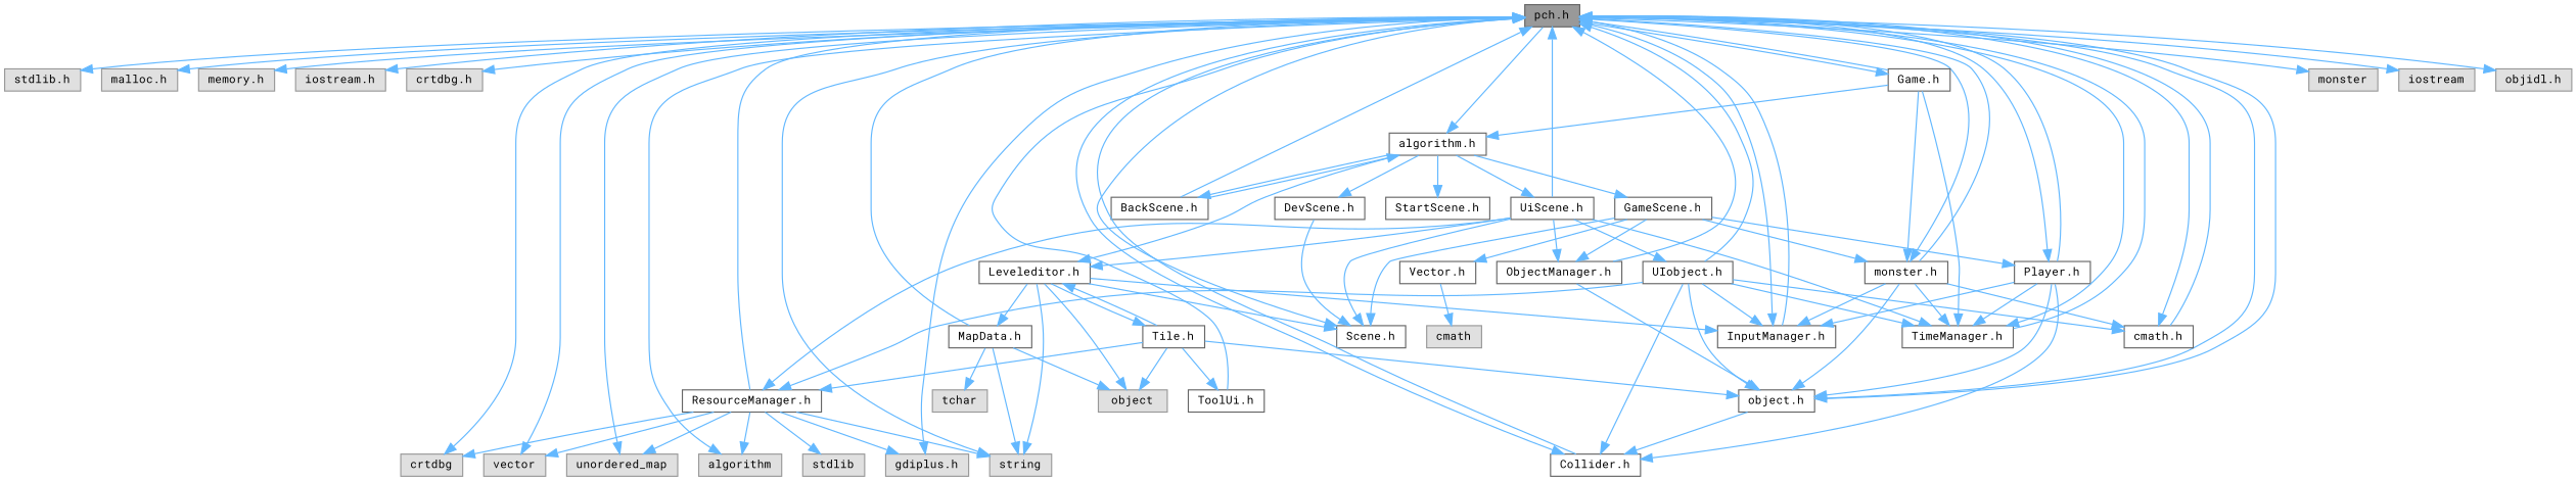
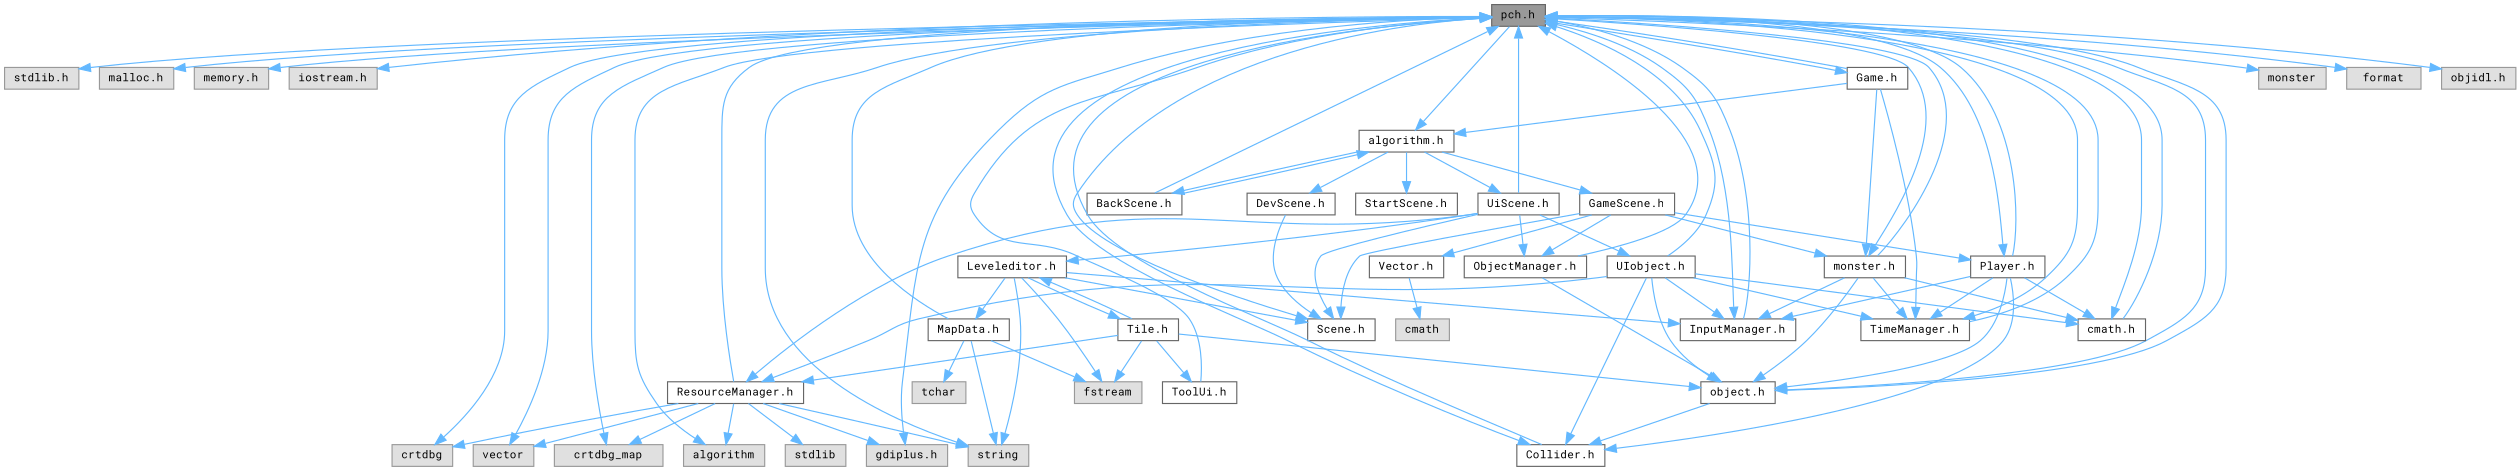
  digraph {
    fontname="Roboto Mono"
    node [color=grey40 fillcolor=white fontname="Roboto Mono" fontsize=10 shape=box style=filled]
    edge [color=steelblue1 fontname="Roboto Mono" fontsize=10 labelfontname=Helvetica labelfontsize=10 style=solid]
    n1 [color=gray40 fillcolor=grey60 fontcolor=black height=0.2 label="pch.h" width=0.4]
    n2 [color=grey60 fillcolor="#E0E0E0" height=0.2 label="stdlib.h" width=0.4]
    n3 [color=grey60 fillcolor="#E0E0E0" height=0.2 label="malloc.h" width=0.4]
    n4 [color=grey60 fillcolor="#E0E0E0" height=0.2 label="memory.h" width=0.4]
    n5 [color=grey60 fillcolor="#E0E0E0" height=0.2 label="iostream.h" width=0.4]
-   n6 [color=grey60 fillcolor="#E0E0E0" height=0.2 label="crtdbg.h" width=0.4]
    n7 [color=grey60 fillcolor="#E0E0E0" height=0.2 label=crtdbg width=0.4]
    n8 [color=grey60 fillcolor="#E0E0E0" height=0.2 label=vector width=0.4]
    n9 [color=grey60 fillcolor="#E0E0E0" height=0.2 label=string width=0.4]
    n10 [color=grey60 fillcolor="#E0E0E0" height=0.2 label=monster width=0.4]
-   n11 [color=grey60 fillcolor="#E0E0E0" height=0.2 label=unordered_map width=0.4]
+   n11 [color=grey60 fillcolor="#E0E0E0" height=0.2 label=crtdbg_map width=0.4]
    n12 [color=grey60 fillcolor="#E0E0E0" height=0.2 label=algorithm width=0.4]
-   n13 [color=grey60 fillcolor="#E0E0E0" height=0.2 label=iostream width=0.4]
+   n13 [color=grey60 fillcolor="#E0E0E0" height=0.2 label=format width=0.4]
    n14 [color=grey60 fillcolor="#E0E0E0" height=0.2 label="objidl.h" width=0.4]
    n15 [color=grey60 fillcolor="#E0E0E0" height=0.2 label="gdiplus.h" width=0.4]
    n16 [height=0.2 label="algorithm.h" width=0.4]
    n17 [height=0.2 label="Scene.h" width=0.4]
    n18 [height=0.2 label="object.h" width=0.4]
    n19 [height=0.2 label="Collider.h" width=0.4]
    n20 [height=0.2 label="Player.h" width=0.4]
    n21 [height=0.2 label="InputManager.h" width=0.4]
    n22 [height=0.2 label="TimeManager.h" width=0.4]
    n23 [height=0.2 label="cmath.h" width=0.4]
    n24 [height=0.2 label="monster.h" width=0.4]
    n25 [height=0.2 label="Game.h" width=0.4]
    n26 [height=0.2 label="DevScene.h" width=0.4]
    n27 [height=0.2 label="GameScene.h" width=0.4]
    n28 [height=0.2 label="Leveleditor.h" width=0.4]
    n29 [height=0.2 label="StartScene.h" width=0.4]
    n30 [height=0.2 label="UiScene.h" width=0.4]
    n31 [height=0.2 label="BackScene.h" width=0.4]
    n32 [height=0.2 label="Vector.h" width=0.4]
    n33 [height=0.2 label="ObjectManager.h" width=0.4]
    n34 [height=0.2 label="MapData.h" width=0.4]
-   n35 [color=grey60 fillcolor="#E0E0E0" height=0.2 label=object width=0.4]
+   n35 [color=grey60 fillcolor="#E0E0E0" height=0.2 label=fstream width=0.4]
    n36 [height=0.2 label="Tile.h" width=0.4]
    n37 [height=0.2 label="ResourceManager.h" width=0.4]
    n38 [height=0.2 label="UIobject.h" width=0.4]
    n39 [color=grey60 fillcolor="#E0E0E0" height=0.2 label=cmath width=0.4]
    n40 [color=grey60 fillcolor="#E0E0E0" height=0.2 label=tchar width=0.4]
    n41 [height=0.2 label="ToolUi.h" width=0.4]
    n42 [color=grey60 fillcolor="#E0E0E0" height=0.2 label=stdlib width=0.4]
    n1 -> n2
    n1 -> n3
    n1 -> n4
    n1 -> n5
-   n1 -> n6
    n1 -> n7
    n1 -> n8
    n1 -> n9
    n1 -> n10
    n1 -> n11
    n1 -> n12
    n1 -> n13
    n1 -> n14
    n1 -> n15
    n1 -> n16
    n1 -> n17
    n1 -> n18
    n1 -> n19
    n1 -> n20
    n1 -> n21
    n1 -> n22
    n1 -> n23
    n1 -> n24
    n1 -> n25
    n16 -> n26
    n16 -> n27
-   n16 -> n28
    n16 -> n29
    n16 -> n30
    n16 -> n31
    n18 -> n1
    n18 -> n19
    n19 -> n1
    n20 -> n1
    n20 -> n18
    n20 -> n19
    n20 -> n21
    n20 -> n22
+   n20 -> n23
    n21 -> n1
    n22 -> n1
    n23 -> n1
    n24 -> n1
    n24 -> n18
    n24 -> n21
    n24 -> n22
    n24 -> n23
    n25 -> n1
    n25 -> n16
    n25 -> n22
    n25 -> n24
    n26 -> n17
    n27 -> n17
    n27 -> n20
    n27 -> n24
    n27 -> n32
    n27 -> n33
    n28 -> n9
    n28 -> n17
    n28 -> n21
    n28 -> n34
    n28 -> n35
    n28 -> n36
    n30 -> n1
    n30 -> n17
-   n30 -> n22
    n30 -> n28
    n30 -> n33
    n30 -> n37
    n30 -> n38
    n31 -> n1
    n31 -> n16
    n32 -> n39
    n33 -> n1
    n33 -> n18
    n34 -> n1
    n34 -> n9
    n34 -> n35
    n34 -> n40
    n36 -> n18
    n36 -> n28
    n36 -> n35
    n36 -> n37
    n36 -> n41
    n37 -> n1
    n37 -> n7
    n37 -> n8
    n37 -> n9
    n37 -> n11
    n37 -> n12
    n37 -> n15
    n37 -> n42
    n38 -> n1
    n38 -> n18
    n38 -> n19
    n38 -> n21
    n38 -> n22
    n38 -> n23
    n38 -> n37
    n41 -> n1
  }
